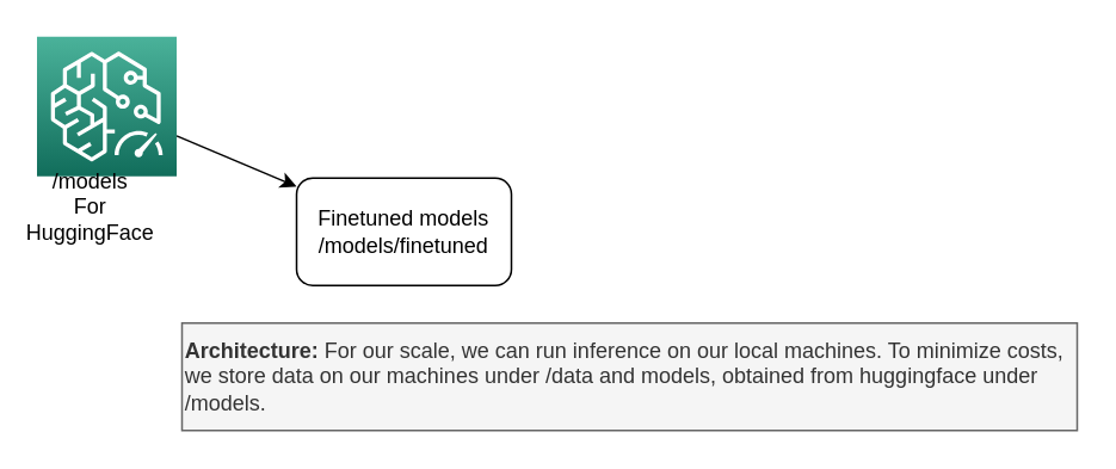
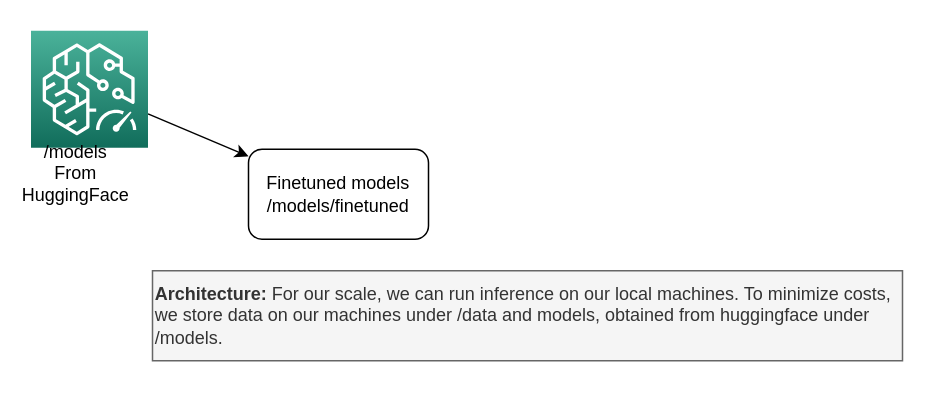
  <mxCell id="0" />
  <mxCell id="1" parent="0" />
  <mxCell id="2" value="&lt;b style=&quot;font-size: 12px;&quot;&gt;Architecture:&lt;/b&gt;&amp;nbsp;For our scale, we can run inference on our local machines. To minimize costs, we store data on our machines under /data and models, obtained from huggingface under /models.&amp;nbsp;&amp;nbsp;" style="rounded=0;whiteSpace=wrap;html=1;fontSize=12;align=left;fillColor=#f5f5f5;strokeColor=#666666;fontColor=#333333;" parent="1" vertex="1"><mxGeometry x="101" y="180" width="500" height="60" as="geometry" /></mxCell>
  <mxCell id="3" value="" style="edgeStyle=none;html=1;" edge="1" parent="1" source="4" target="6"><mxGeometry relative="1" as="geometry" /></mxCell>
  <mxCell id="4" value="" style="sketch=0;points=[[0,0,0],[0.25,0,0],[0.5,0,0],[0.75,0,0],[1,0,0],[0,1,0],[0.25,1,0],[0.5,1,0],[0.75,1,0],[1,1,0],[0,0.25,0],[0,0.5,0],[0,0.75,0],[1,0.25,0],[1,0.5,0],[1,0.75,0]];outlineConnect=0;fontColor=#232F3E;gradientColor=#4AB29A;gradientDirection=north;fillColor=#116D5B;strokeColor=#ffffff;dashed=0;verticalLabelPosition=bottom;verticalAlign=top;align=center;html=1;fontSize=12;fontStyle=0;aspect=fixed;shape=mxgraph.aws4.resourceIcon;resIcon=mxgraph.aws4.elastic_inference_2;" vertex="1" parent="1"><mxGeometry x="20" y="20" width="78" height="78" as="geometry" /></mxCell>
- <mxCell id="5" value="/models&lt;br&gt;For HuggingFace" style="text;html=1;strokeColor=none;fillColor=none;align=center;verticalAlign=middle;whiteSpace=wrap;rounded=0;" vertex="1" parent="1"><mxGeometry x="20" y="100" width="60" height="30" as="geometry" /></mxCell>
+ <mxCell id="5" value="/models&lt;br&gt;From HuggingFace" style="text;html=1;strokeColor=none;fillColor=none;align=center;verticalAlign=middle;whiteSpace=wrap;rounded=0;" vertex="1" parent="1"><mxGeometry x="20" y="100" width="60" height="30" as="geometry" /></mxCell>
  <mxCell id="6" value="Finetuned models&lt;br&gt;/models/finetuned" style="rounded=1;whiteSpace=wrap;html=1;" vertex="1" parent="1"><mxGeometry x="165" y="99" width="120" height="60" as="geometry" /></mxCell>
